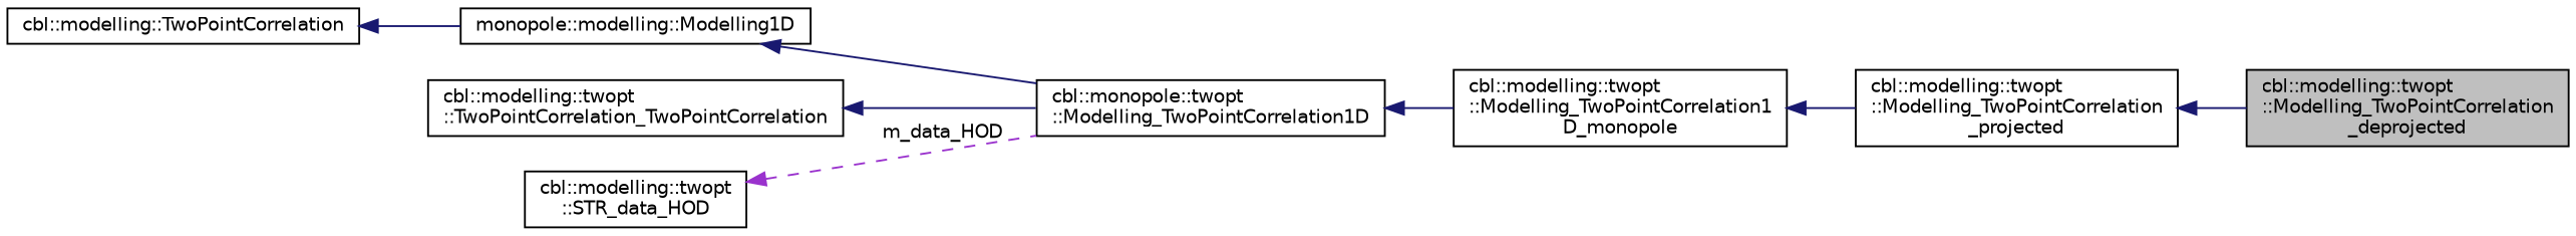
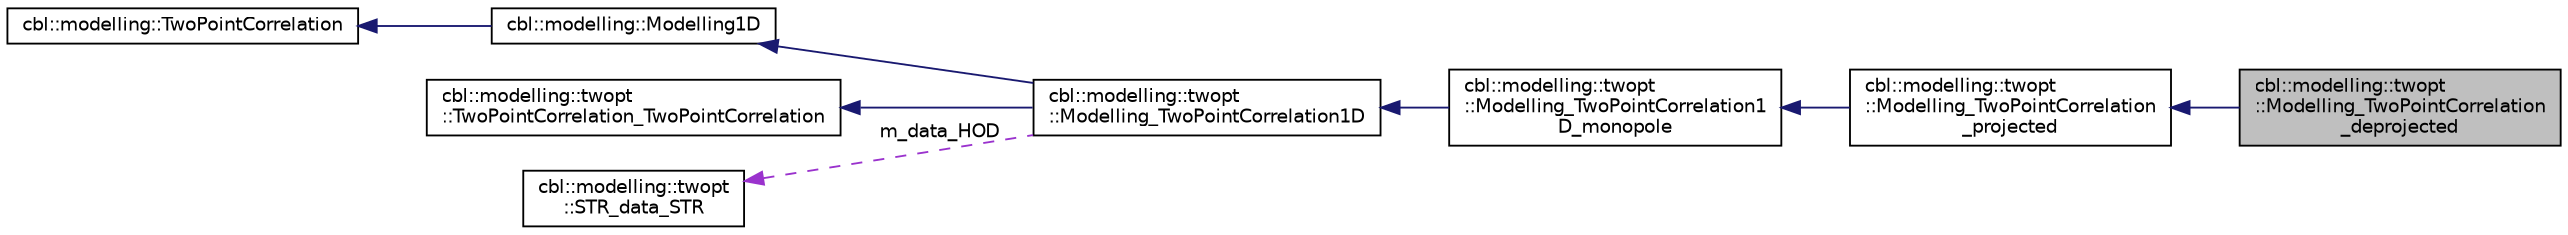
  digraph {
    rankdir=LR
    node [color=black fillcolor=white fontname=Helvetica fontsize=10 shape=record style=filled]
    edge [color=midnightblue dir=back fontname=Helvetica fontsize=10 labelfontname=Helvetica labelfontsize=10 style=solid]
    n1 [fillcolor=grey75 fontcolor=black height=0.2 label="cbl::modelling::twopt\l::Modelling_TwoPointCorrelation\l_deprojected" width=0.4]
    n2 [height=0.2 label="cbl::modelling::twopt\l::Modelling_TwoPointCorrelation\l_projected" width=0.4]
    n3 [height=0.2 label="cbl::modelling::twopt\l::Modelling_TwoPointCorrelation1\lD_monopole" width=0.4]
-   n4 [height=0.2 label="cbl::monopole::twopt\l::Modelling_TwoPointCorrelation1D" width=0.4]
-   n5 [height=0.2 label="monopole::modelling::Modelling1D" width=0.4]
+   n4 [height=0.2 label="cbl::modelling::twopt\l::Modelling_TwoPointCorrelation1D" width=0.4]
+   n5 [height=0.2 label="cbl::modelling::Modelling1D" width=0.4]
    n6 [height=0.2 label="cbl::modelling::TwoPointCorrelation" width=0.4]
    n7 [height=0.2 label="cbl::modelling::twopt\l::TwoPointCorrelation_TwoPointCorrelation" width=0.4]
-   n8 [height=0.2 label="cbl::modelling::twopt\l::STR_data_HOD" width=0.4]
+   n8 [height=0.2 label="cbl::modelling::twopt\l::STR_data_STR" width=0.4]
    n2 -> n1
    n3 -> n2
    n4 -> n3
    n5 -> n4
    n6 -> n5
    n7 -> n4
    n8 -> n4 [color=darkorchid3 label=" m_data_HOD" style=dashed]
  }
